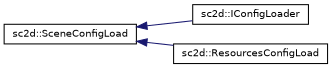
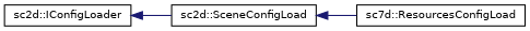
  digraph {
    rankdir=LR
    node [color=black fillcolor=white fontname=Helvetica fontsize=10 shape=record style=filled]
    edge [color=midnightblue dir=back fontname=Helvetica fontsize=10 labelfontname=Helvetica labelfontsize=10 style=solid]
    n1 [height=0.2 label="sc2d::IConfigLoader" width=0.4]
    n2 [height=0.2 label="sc2d::SceneConfigLoad" width=0.4]
-   n3 [height=0.2 label="sc2d::ResourcesConfigLoad" width=0.4]
-   n2 -> n1
+   n3 [height=0.2 label="sc7d::ResourcesConfigLoad" width=0.4]
+   n1 -> n2
    n2 -> n3
  }
